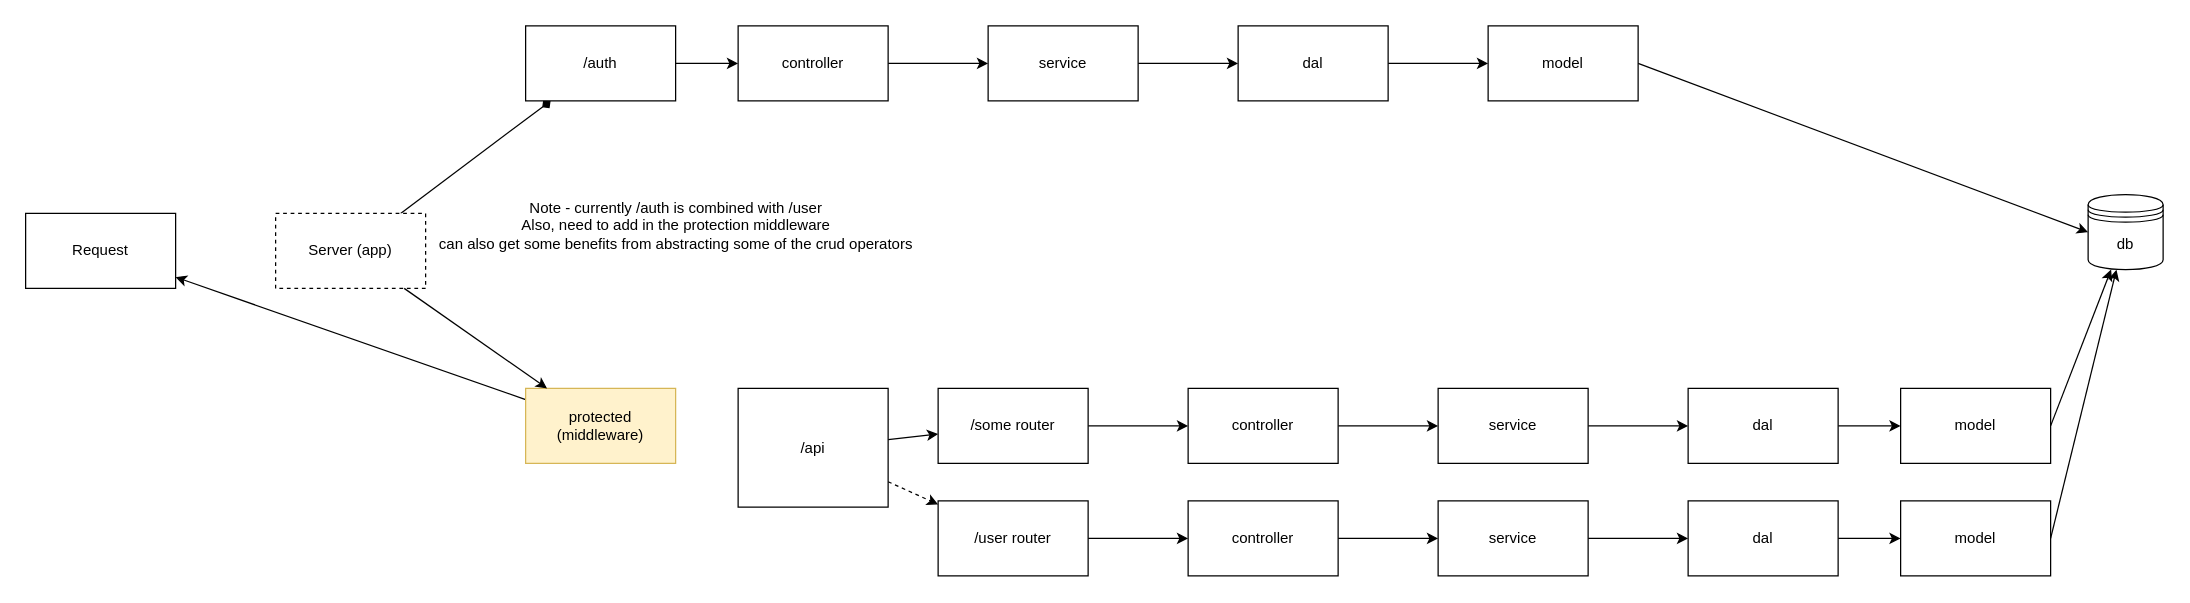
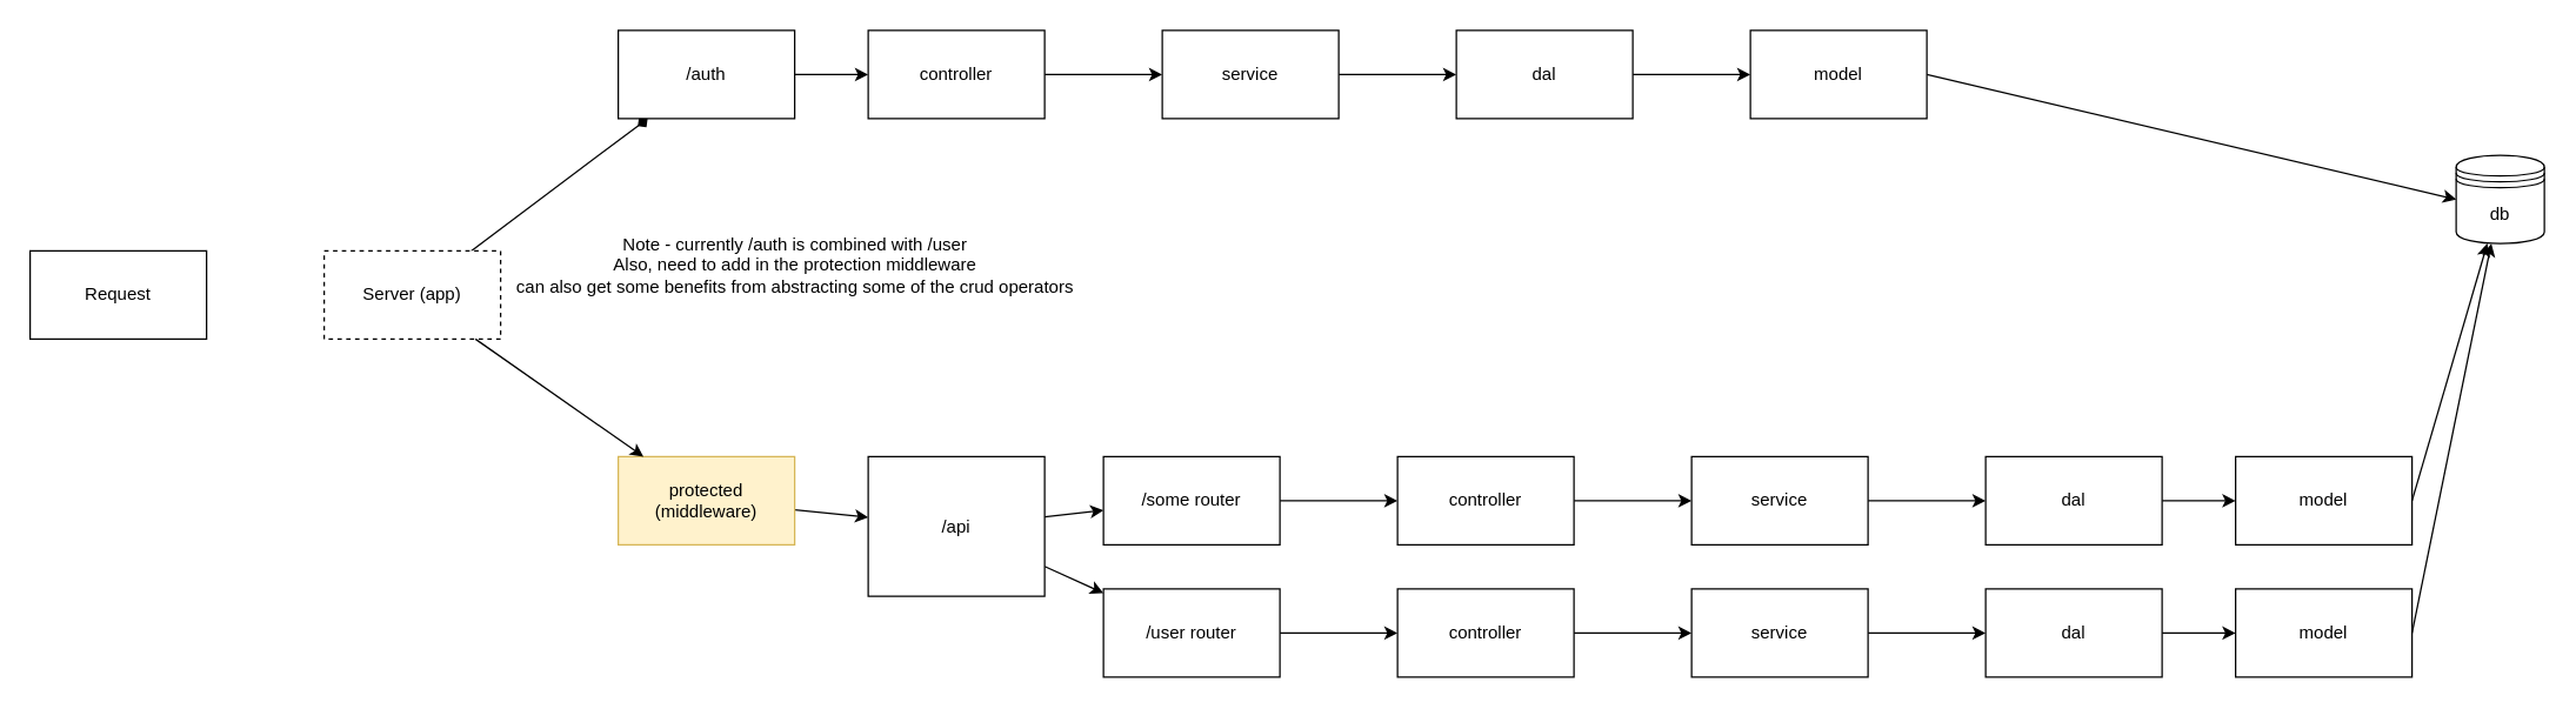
  <mxCell id="0" />
  <mxCell id="1" parent="0" />
  <mxCell id="2" value="Request" style="rounded=0;whiteSpace=wrap;html=1;" parent="1" vertex="1"><mxGeometry x="20" y="170" width="120" height="60" as="geometry" /></mxCell>
  <mxCell id="3" value="" style="rounded=0;orthogonalLoop=1;jettySize=auto;html=1;endArrow=diamond;" parent="1" source="4" target="6" edge="1"><mxGeometry relative="1" as="geometry" /></mxCell>
  <mxCell id="4" value="Server (app)" style="whiteSpace=wrap;html=1;rounded=0;dashed=1;" parent="1" vertex="1"><mxGeometry x="220" y="170" width="120" height="60" as="geometry" /></mxCell>
  <mxCell id="5" value="" style="edgeStyle=none;rounded=0;orthogonalLoop=1;jettySize=auto;html=1;" parent="1" source="6" target="31" edge="1"><mxGeometry relative="1" as="geometry" /></mxCell>
  <mxCell id="6" value="/auth" style="whiteSpace=wrap;html=1;rounded=0;" parent="1" vertex="1"><mxGeometry x="420" y="20" width="120" height="60" as="geometry" /></mxCell>
- <mxCell id="7" value="" style="edgeStyle=none;rounded=0;orthogonalLoop=1;jettySize=auto;html=1;" parent="1" source="8" target="2" edge="1"><mxGeometry relative="1" as="geometry" /></mxCell>
+ <mxCell id="7" value="" style="edgeStyle=none;rounded=0;orthogonalLoop=1;jettySize=auto;html=1;" parent="1" source="8" target="12" edge="1"><mxGeometry relative="1" as="geometry" /></mxCell>
  <mxCell id="8" value="protected (middleware)" style="whiteSpace=wrap;html=1;rounded=0;fillColor=#fff2cc;strokeColor=#d6b656;" parent="1" vertex="1"><mxGeometry x="420" y="310" width="120" height="60" as="geometry" /></mxCell>
  <mxCell id="9" value="" style="rounded=0;orthogonalLoop=1;jettySize=auto;html=1;" parent="1" source="4" target="8" edge="1"><mxGeometry relative="1" as="geometry"><mxPoint x="325.294" y="180" as="sourcePoint" /><mxPoint x="454.706" y="70" as="targetPoint" /></mxGeometry></mxCell>
  <mxCell id="10" value="" style="edgeStyle=none;rounded=0;orthogonalLoop=1;jettySize=auto;html=1;" parent="1" source="12" target="14" edge="1"><mxGeometry relative="1" as="geometry" /></mxCell>
- <mxCell id="11" style="edgeStyle=none;rounded=0;orthogonalLoop=1;jettySize=auto;html=1;dashed=1;" parent="1" source="12" target="16" edge="1"><mxGeometry relative="1" as="geometry" /></mxCell>
+ <mxCell id="11" style="edgeStyle=none;rounded=0;orthogonalLoop=1;jettySize=auto;html=1;" parent="1" source="12" target="16" edge="1"><mxGeometry relative="1" as="geometry" /></mxCell>
  <mxCell id="12" value="/api" style="whiteSpace=wrap;html=1;rounded=0;gradientColor=#ffffff;" parent="1" vertex="1"><mxGeometry x="590" y="310" width="120" height="95" as="geometry" /></mxCell>
  <mxCell id="13" value="" style="edgeStyle=none;rounded=0;orthogonalLoop=1;jettySize=auto;html=1;" parent="1" source="14" target="18" edge="1"><mxGeometry relative="1" as="geometry" /></mxCell>
  <mxCell id="14" value="/some router" style="whiteSpace=wrap;html=1;rounded=0;" parent="1" vertex="1"><mxGeometry x="750" y="310" width="120" height="60" as="geometry" /></mxCell>
  <mxCell id="15" value="" style="edgeStyle=none;rounded=0;orthogonalLoop=1;jettySize=auto;html=1;" parent="1" source="16" target="25" edge="1"><mxGeometry relative="1" as="geometry" /></mxCell>
  <mxCell id="16" value="/user router" style="whiteSpace=wrap;html=1;rounded=0;" parent="1" vertex="1"><mxGeometry x="750" y="400" width="120" height="60" as="geometry" /></mxCell>
  <mxCell id="17" value="" style="edgeStyle=none;rounded=0;orthogonalLoop=1;jettySize=auto;html=1;" parent="1" source="18" target="20" edge="1"><mxGeometry relative="1" as="geometry" /></mxCell>
  <mxCell id="18" value="controller" style="whiteSpace=wrap;html=1;rounded=0;" parent="1" vertex="1"><mxGeometry x="950" y="310" width="120" height="60" as="geometry" /></mxCell>
  <mxCell id="19" value="" style="edgeStyle=none;rounded=0;orthogonalLoop=1;jettySize=auto;html=1;" parent="1" source="20" target="22" edge="1"><mxGeometry relative="1" as="geometry" /></mxCell>
  <mxCell id="20" value="service" style="whiteSpace=wrap;html=1;rounded=0;" parent="1" vertex="1"><mxGeometry x="1150" y="310" width="120" height="60" as="geometry" /></mxCell>
  <mxCell id="21" value="" style="edgeStyle=none;html=1;" edge="1" parent="1" source="22" target="40"><mxGeometry relative="1" as="geometry" /></mxCell>
  <mxCell id="22" value="dal" style="whiteSpace=wrap;html=1;rounded=0;" parent="1" vertex="1"><mxGeometry x="1350" y="310" width="120" height="60" as="geometry" /></mxCell>
- <mxCell id="23" value="db" style="shape=datastore;whiteSpace=wrap;html=1;gradientColor=#ffffff;" parent="1" vertex="1"><mxGeometry x="1670" y="155" width="60" height="60" as="geometry" /></mxCell>
+ <mxCell id="23" value="db" style="shape=datastore;whiteSpace=wrap;html=1;gradientColor=#ffffff;" parent="1" vertex="1"><mxGeometry x="1670" y="105" width="60" height="60" as="geometry" /></mxCell>
  <mxCell id="24" value="" style="edgeStyle=none;rounded=0;orthogonalLoop=1;jettySize=auto;html=1;" parent="1" source="25" target="27" edge="1"><mxGeometry relative="1" as="geometry" /></mxCell>
  <mxCell id="25" value="controller" style="whiteSpace=wrap;html=1;rounded=0;" parent="1" vertex="1"><mxGeometry x="950" y="400" width="120" height="60" as="geometry" /></mxCell>
  <mxCell id="26" value="" style="edgeStyle=none;rounded=0;orthogonalLoop=1;jettySize=auto;html=1;" parent="1" source="27" target="29" edge="1"><mxGeometry relative="1" as="geometry" /></mxCell>
  <mxCell id="27" value="service" style="whiteSpace=wrap;html=1;rounded=0;" parent="1" vertex="1"><mxGeometry x="1150" y="400" width="120" height="60" as="geometry" /></mxCell>
  <mxCell id="28" value="" style="edgeStyle=none;html=1;" edge="1" parent="1" source="29" target="38"><mxGeometry relative="1" as="geometry" /></mxCell>
  <mxCell id="29" value="dal" style="whiteSpace=wrap;html=1;rounded=0;" parent="1" vertex="1"><mxGeometry x="1350" y="400" width="120" height="60" as="geometry" /></mxCell>
  <mxCell id="30" value="" style="edgeStyle=none;rounded=0;orthogonalLoop=1;jettySize=auto;html=1;" parent="1" source="31" target="33" edge="1"><mxGeometry relative="1" as="geometry" /></mxCell>
  <mxCell id="31" value="controller" style="whiteSpace=wrap;html=1;rounded=0;" parent="1" vertex="1"><mxGeometry x="590" y="20" width="120" height="60" as="geometry" /></mxCell>
  <mxCell id="32" value="" style="edgeStyle=none;rounded=0;orthogonalLoop=1;jettySize=auto;html=1;" parent="1" source="33" target="35" edge="1"><mxGeometry relative="1" as="geometry" /></mxCell>
  <mxCell id="33" value="service" style="whiteSpace=wrap;html=1;rounded=0;" parent="1" vertex="1"><mxGeometry x="790" y="20" width="120" height="60" as="geometry" /></mxCell>
  <mxCell id="34" value="" style="edgeStyle=none;html=1;" edge="1" parent="1" source="35" target="42"><mxGeometry relative="1" as="geometry" /></mxCell>
  <mxCell id="35" value="dal" style="whiteSpace=wrap;html=1;rounded=0;" parent="1" vertex="1"><mxGeometry x="990" y="20" width="120" height="60" as="geometry" /></mxCell>
  <mxCell id="36" value="Note - currently /auth is combined with /user&lt;br&gt;Also, need to add in the protection middleware&lt;br&gt;can also get some benefits from abstracting some of the crud operators" style="text;html=1;align=center;verticalAlign=middle;resizable=0;points=[];autosize=1;strokeColor=none;fillColor=none;" parent="1" vertex="1"><mxGeometry x="345" y="155" width="390" height="50" as="geometry" /></mxCell>
  <mxCell id="37" style="edgeStyle=none;html=1;exitX=1;exitY=0.5;exitDx=0;exitDy=0;" edge="1" parent="1" source="38" target="23"><mxGeometry relative="1" as="geometry" /></mxCell>
  <mxCell id="38" value="model" style="whiteSpace=wrap;html=1;rounded=0;" vertex="1" parent="1"><mxGeometry x="1520" y="400" width="120" height="60" as="geometry" /></mxCell>
  <mxCell id="39" style="edgeStyle=none;html=1;exitX=1;exitY=0.5;exitDx=0;exitDy=0;" edge="1" parent="1" source="40" target="23"><mxGeometry relative="1" as="geometry" /></mxCell>
  <mxCell id="40" value="model" style="whiteSpace=wrap;html=1;rounded=0;" vertex="1" parent="1"><mxGeometry x="1520" y="310" width="120" height="60" as="geometry" /></mxCell>
  <mxCell id="41" style="edgeStyle=none;html=1;exitX=1;exitY=0.5;exitDx=0;exitDy=0;entryX=0;entryY=0.5;entryDx=0;entryDy=0;" edge="1" parent="1" source="42" target="23"><mxGeometry relative="1" as="geometry" /></mxCell>
  <mxCell id="42" value="model" style="whiteSpace=wrap;html=1;rounded=0;" vertex="1" parent="1"><mxGeometry x="1190" y="20" width="120" height="60" as="geometry" /></mxCell>
